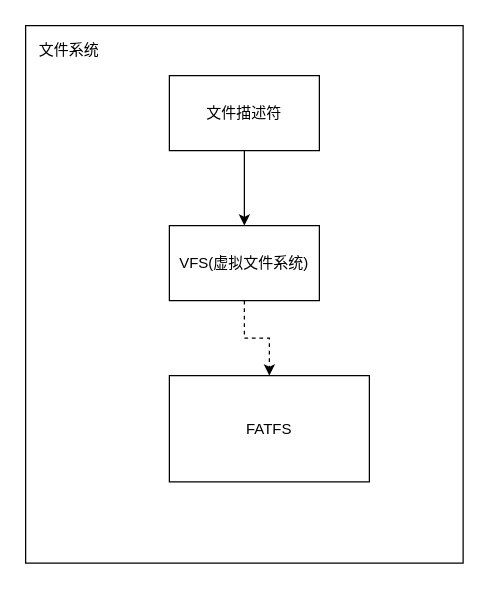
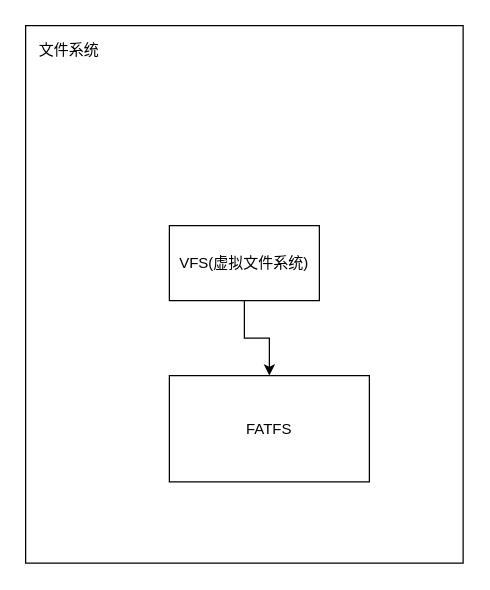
  <mxCell id="0" />
  <mxCell id="1" parent="0" />
  <mxCell id="2" value="" style="rounded=0;whiteSpace=wrap;html=1;" vertex="1" parent="1"><mxGeometry x="20" y="20" width="350" height="430" as="geometry" /></mxCell>
  <mxCell id="3" value="文件系统" style="text;html=1;strokeColor=none;fillColor=none;align=center;verticalAlign=middle;whiteSpace=wrap;rounded=0;" vertex="1" parent="1"><mxGeometry x="30" y="30" width="50" height="20" as="geometry" /></mxCell>
- <mxCell id="4" style="edgeStyle=orthogonalEdgeStyle;rounded=0;orthogonalLoop=1;jettySize=auto;html=1;entryX=0.5;entryY=0;entryDx=0;entryDy=0;" edge="1" parent="1" source="5" target="7"><mxGeometry relative="1" as="geometry" /></mxCell>
- <mxCell id="5" value="文件描述符" style="rounded=0;whiteSpace=wrap;html=1;" vertex="1" parent="1"><mxGeometry x="135" y="60" width="120" height="60" as="geometry" /></mxCell>
- <mxCell id="6" style="edgeStyle=orthogonalEdgeStyle;rounded=0;orthogonalLoop=1;jettySize=auto;html=1;exitX=0.5;exitY=1;exitDx=0;exitDy=0;entryX=0.5;entryY=0;entryDx=0;entryDy=0;dashed=1;" edge="1" parent="1" source="7" target="8"><mxGeometry relative="1" as="geometry" /></mxCell>
+ <mxCell id="6" style="edgeStyle=orthogonalEdgeStyle;rounded=0;orthogonalLoop=1;jettySize=auto;html=1;exitX=0.5;exitY=1;exitDx=0;exitDy=0;entryX=0.5;entryY=0;entryDx=0;entryDy=0;" edge="1" parent="1" source="7" target="8"><mxGeometry relative="1" as="geometry" /></mxCell>
  <mxCell id="7" value="VFS(虚拟文件系统)" style="rounded=0;whiteSpace=wrap;html=1;" vertex="1" parent="1"><mxGeometry x="135" y="180" width="120" height="60" as="geometry" /></mxCell>
  <mxCell id="8" value="FATFS" style="rounded=0;whiteSpace=wrap;html=1;" vertex="1" parent="1"><mxGeometry x="135" y="300" width="160" height="85" as="geometry" /></mxCell>
